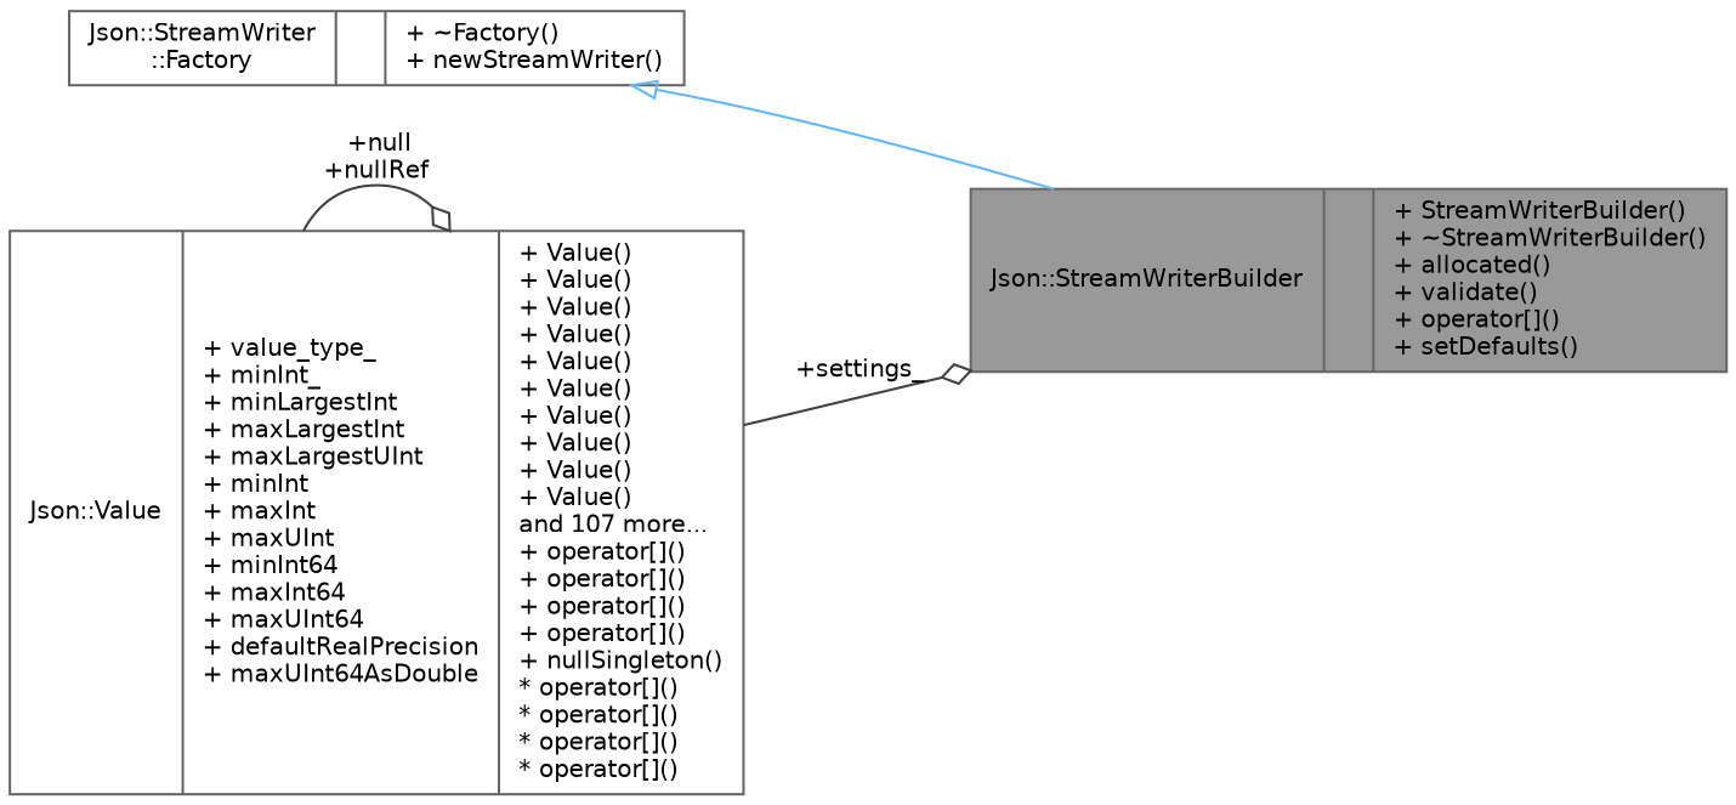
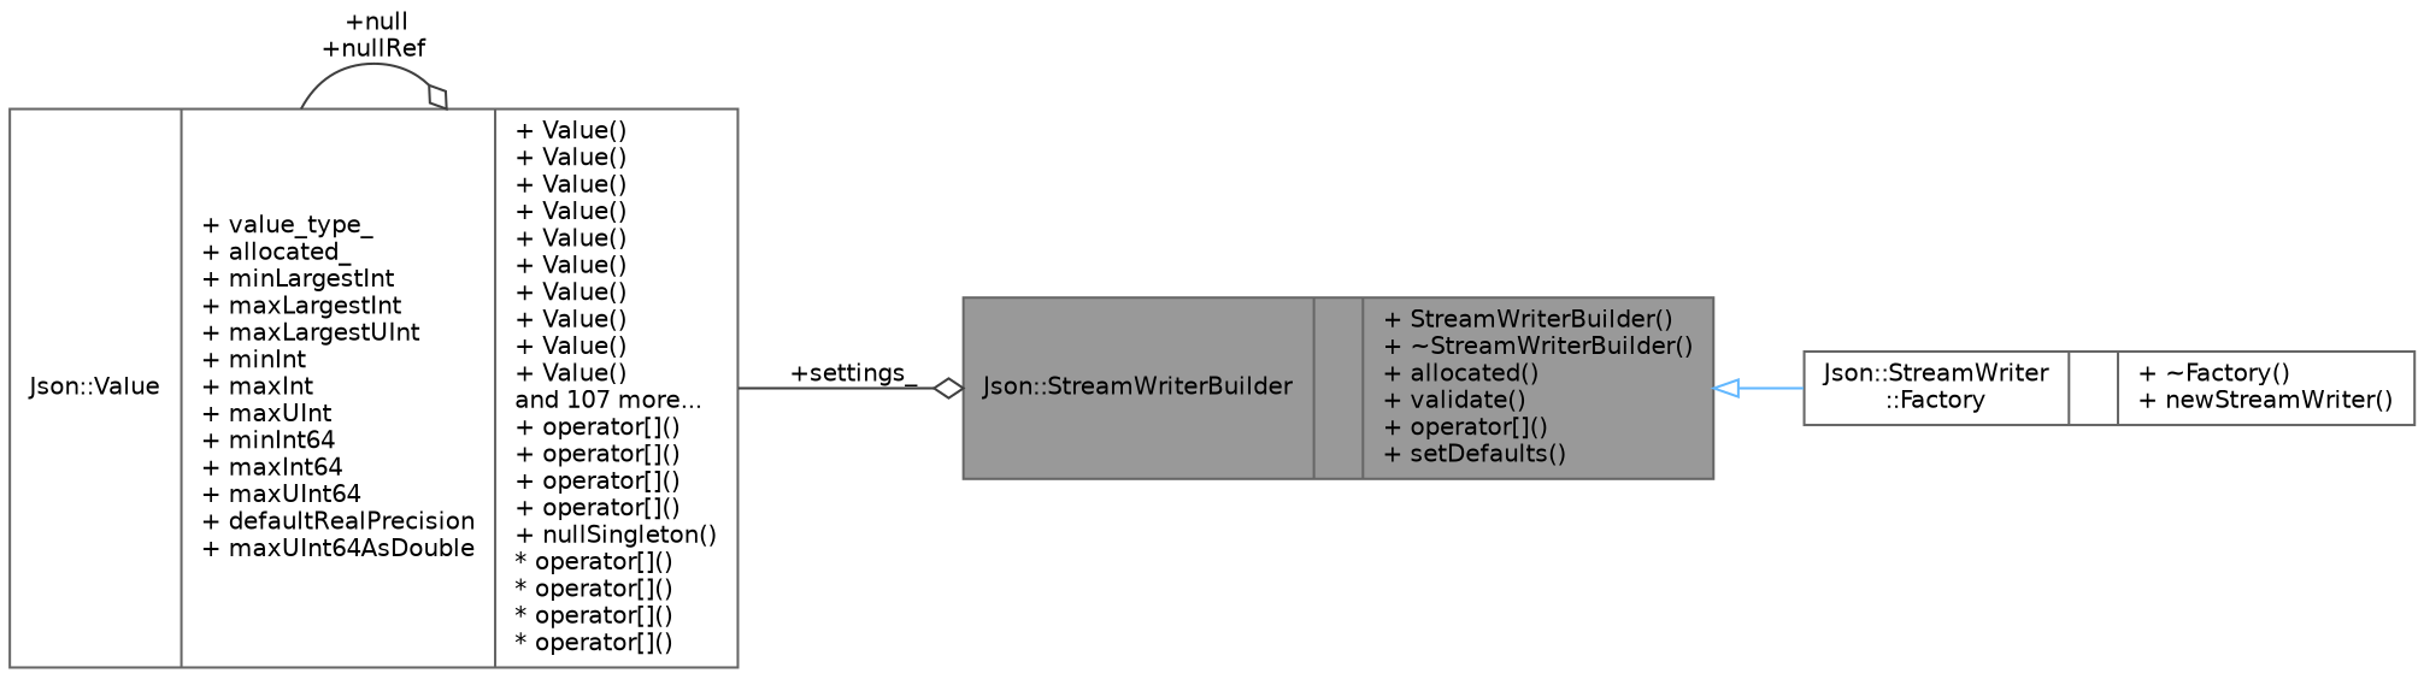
  digraph {
    rankdir=LR
    node [color=gray40 fillcolor=white fontname=Helvetica fontsize=10 shape=record style=filled]
    edge [color=grey25 fontname=Helvetica fontsize=10 labelfontname=Helvetica labelfontsize=10 style=solid arrowhead=odiamond]
    n1 [fillcolor=grey60 fontcolor=black height=0.2 label="{Json::StreamWriterBuilder\n||+ StreamWriterBuilder()\l+ ~StreamWriterBuilder()\l+ allocated()\l+ validate()\l+ operator[]()\l+ setDefaults()\l}" width=0.4]
    n2 [height=0.2 label="{Json::StreamWriter\l::Factory\n||+ ~Factory()\l+ newStreamWriter()\l}" width=0.4]
-   n3 [height=0.2 label="{Json::Value\n|+ value_type_\l+ minInt_\l+ minLargestInt\l+ maxLargestInt\l+ maxLargestUInt\l+ minInt\l+ maxInt\l+ maxUInt\l+ minInt64\l+ maxInt64\l+ maxUInt64\l+ defaultRealPrecision\l+ maxUInt64AsDouble\l|+ Value()\l+ Value()\l+ Value()\l+ Value()\l+ Value()\l+ Value()\l+ Value()\l+ Value()\l+ Value()\l+ Value()\land 107 more...\l+ operator[]()\l+ operator[]()\l+ operator[]()\l+ operator[]()\l+ nullSingleton()\l* operator[]()\l* operator[]()\l* operator[]()\l* operator[]()\l}" width=0.4]
-   n2 -> n1 [arrowtail=onormal color=steelblue1 dir=back arrowhead=""]
+   n3 [height=0.2 label="{Json::Value\n|+ value_type_\l+ allocated_\l+ minLargestInt\l+ maxLargestInt\l+ maxLargestUInt\l+ minInt\l+ maxInt\l+ maxUInt\l+ minInt64\l+ maxInt64\l+ maxUInt64\l+ defaultRealPrecision\l+ maxUInt64AsDouble\l|+ Value()\l+ Value()\l+ Value()\l+ Value()\l+ Value()\l+ Value()\l+ Value()\l+ Value()\l+ Value()\l+ Value()\land 107 more...\l+ operator[]()\l+ operator[]()\l+ operator[]()\l+ operator[]()\l+ nullSingleton()\l* operator[]()\l* operator[]()\l* operator[]()\l* operator[]()\l}" width=0.4]
+   n1 -> n2 [arrowtail=onormal color=steelblue1 dir=back arrowhead=""]
    n3 -> n1 [label=" +settings_"]
    n3 -> n3 [label=" +null\n+nullRef"]
  }
